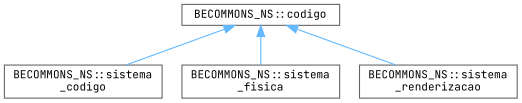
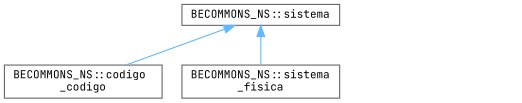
  digraph {
    fontname="JetBrains Mono"
    rankdir=TB
    node [color=grey40 fillcolor=white fontname="JetBrains Mono" fontsize=10 shape=box style=filled]
    edge [color=steelblue1 dir=back fontname="JetBrains Mono" fontsize=10 labelfontname=Helvetica labelfontsize=10 style=solid]
-   n1 [height=0.2 label="BECOMMONS_NS::codigo" width=0.4]
-   n2 [height=0.2 label="BECOMMONS_NS::sistema\l_codigo" width=0.4]
+   n1 [height=0.2 label="BECOMMONS_NS::sistema" width=0.4]
+   n2 [height=0.2 label="BECOMMONS_NS::codigo\l_codigo" width=0.4]
    n3 [height=0.2 label="BECOMMONS_NS::sistema\l_fisica" width=0.4]
-   n4 [height=0.2 label="BECOMMONS_NS::sistema\l_renderizacao" width=0.4]
    n1 -> n2
    n1 -> n3
-   n1 -> n4
  }
